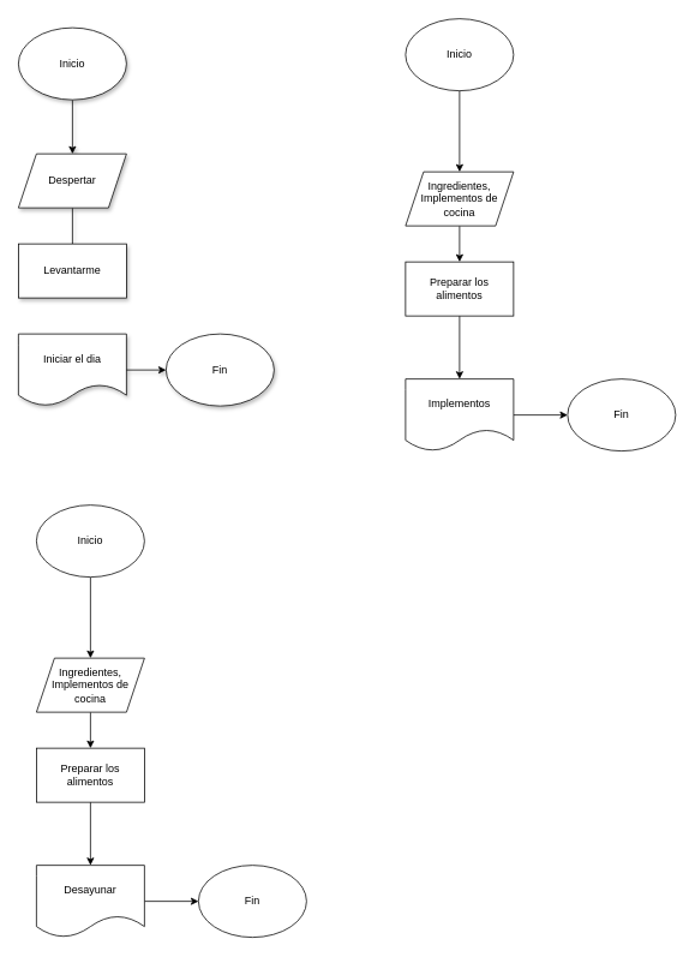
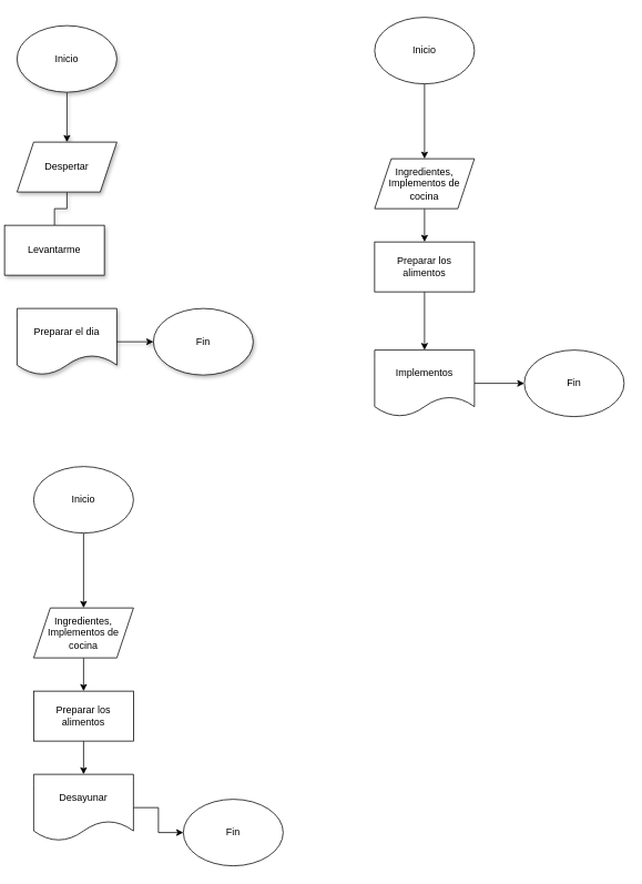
  <mxCell id="0" />
  <mxCell id="1" parent="0" />
  <mxCell id="2" style="edgeStyle=orthogonalEdgeStyle;rounded=0;orthogonalLoop=1;jettySize=auto;html=1;exitX=0.5;exitY=1;exitDx=0;exitDy=0;entryX=0.5;entryY=0;entryDx=0;entryDy=0;shadow=1;" edge="1" parent="1" source="3" target="5"><mxGeometry relative="1" as="geometry" /></mxCell>
  <mxCell id="3" value="Inicio" style="ellipse;whiteSpace=wrap;html=1;shadow=1;" vertex="1" parent="1"><mxGeometry x="20" y="30" width="120" height="80" as="geometry" /></mxCell>
  <mxCell id="4" style="edgeStyle=orthogonalEdgeStyle;rounded=0;orthogonalLoop=1;jettySize=auto;html=1;exitX=0.5;exitY=1;exitDx=0;exitDy=0;entryX=0.5;entryY=0;entryDx=0;entryDy=0;shadow=1;endArrow=none;" edge="1" parent="1" source="5" target="6"><mxGeometry relative="1" as="geometry" /></mxCell>
  <mxCell id="5" value="Despertar" style="shape=parallelogram;perimeter=parallelogramPerimeter;whiteSpace=wrap;html=1;fixedSize=1;shadow=1;" vertex="1" parent="1"><mxGeometry x="20" y="170" width="120" height="60" as="geometry" /></mxCell>
- <mxCell id="6" value="Levantarme" style="rounded=0;whiteSpace=wrap;html=1;shadow=1;" vertex="1" parent="1"><mxGeometry x="20" y="270" width="120" height="60" as="geometry" /></mxCell>
- <mxCell id="7" value="Iniciar el dia" style="shape=document;whiteSpace=wrap;html=1;boundedLbl=1;shadow=1;" vertex="1" parent="1"><mxGeometry x="20" y="370" width="120" height="80" as="geometry" /></mxCell>
+ <mxCell id="6" value="Levantarme" style="rounded=0;whiteSpace=wrap;html=1;shadow=1;" vertex="1" parent="1"><mxGeometry x="5" y="270" width="120" height="60" as="geometry" /></mxCell>
+ <mxCell id="7" value="Preparar el dia" style="shape=document;whiteSpace=wrap;html=1;boundedLbl=1;shadow=1;" vertex="1" parent="1"><mxGeometry x="20" y="370" width="120" height="80" as="geometry" /></mxCell>
  <mxCell id="8" value="Fin" style="ellipse;whiteSpace=wrap;html=1;shadow=1;" vertex="1" parent="1"><mxGeometry x="184" y="370" width="120" height="80" as="geometry" /></mxCell>
  <mxCell id="9" value="" style="endArrow=classic;html=1;rounded=0;exitX=1;exitY=0.5;exitDx=0;exitDy=0;entryX=0;entryY=0.5;entryDx=0;entryDy=0;shadow=1;" edge="1" parent="1" source="7" target="8"><mxGeometry width="50" height="50" relative="1" as="geometry"><mxPoint x="0" y="340" as="sourcePoint" /><mxPoint x="50" y="290" as="targetPoint" /></mxGeometry></mxCell>
  <mxCell id="10" value="" style="edgeStyle=orthogonalEdgeStyle;rounded=0;orthogonalLoop=1;jettySize=auto;html=1;" edge="1" parent="1" source="11" target="13"><mxGeometry relative="1" as="geometry" /></mxCell>
  <mxCell id="11" value="Inicio" style="ellipse;whiteSpace=wrap;html=1;" vertex="1" parent="1"><mxGeometry x="40" y="560" width="120" height="80" as="geometry" /></mxCell>
  <mxCell id="12" style="edgeStyle=orthogonalEdgeStyle;rounded=0;orthogonalLoop=1;jettySize=auto;html=1;exitX=0.5;exitY=1;exitDx=0;exitDy=0;entryX=0.5;entryY=0;entryDx=0;entryDy=0;" edge="1" parent="1" source="13" target="15"><mxGeometry relative="1" as="geometry" /></mxCell>
  <mxCell id="13" value="Ingredientes, Implementos de cocina" style="shape=parallelogram;perimeter=parallelogramPerimeter;whiteSpace=wrap;html=1;fixedSize=1;" vertex="1" parent="1"><mxGeometry x="40" y="730" width="120" height="60" as="geometry" /></mxCell>
  <mxCell id="14" value="" style="edgeStyle=orthogonalEdgeStyle;rounded=0;orthogonalLoop=1;jettySize=auto;html=1;" edge="1" parent="1" source="15" target="17"><mxGeometry relative="1" as="geometry" /></mxCell>
  <mxCell id="15" value="Preparar los alimentos" style="rounded=0;whiteSpace=wrap;html=1;" vertex="1" parent="1"><mxGeometry x="40" y="830" width="120" height="60" as="geometry" /></mxCell>
  <mxCell id="16" style="edgeStyle=orthogonalEdgeStyle;rounded=0;orthogonalLoop=1;jettySize=auto;html=1;exitX=1;exitY=0.5;exitDx=0;exitDy=0;" edge="1" parent="1" source="17" target="18"><mxGeometry relative="1" as="geometry" /></mxCell>
- <mxCell id="17" value="Desayunar" style="shape=document;whiteSpace=wrap;html=1;boundedLbl=1;rounded=0;" vertex="1" parent="1"><mxGeometry x="40" y="960" width="120" height="80" as="geometry" /></mxCell>
+ <mxCell id="17" value="Desayunar" style="shape=document;whiteSpace=wrap;html=1;boundedLbl=1;rounded=0;" vertex="1" parent="1"><mxGeometry x="40" y="930" width="120" height="80" as="geometry" /></mxCell>
  <mxCell id="18" value="Fin" style="ellipse;whiteSpace=wrap;html=1;" vertex="1" parent="1"><mxGeometry x="220" y="960" width="120" height="80" as="geometry" /></mxCell>
  <mxCell id="19" value="" style="edgeStyle=orthogonalEdgeStyle;rounded=0;orthogonalLoop=1;jettySize=auto;html=1;" edge="1" parent="1" source="20" target="22"><mxGeometry relative="1" as="geometry" /></mxCell>
  <mxCell id="20" value="Inicio" style="ellipse;whiteSpace=wrap;html=1;" vertex="1" parent="1"><mxGeometry x="450" y="20" width="120" height="80" as="geometry" /></mxCell>
  <mxCell id="21" style="edgeStyle=orthogonalEdgeStyle;rounded=0;orthogonalLoop=1;jettySize=auto;html=1;exitX=0.5;exitY=1;exitDx=0;exitDy=0;entryX=0.5;entryY=0;entryDx=0;entryDy=0;" edge="1" parent="1" source="22" target="24"><mxGeometry relative="1" as="geometry" /></mxCell>
  <mxCell id="22" value="Ingredientes, Implementos de cocina" style="shape=parallelogram;perimeter=parallelogramPerimeter;whiteSpace=wrap;html=1;fixedSize=1;" vertex="1" parent="1"><mxGeometry x="450" y="190" width="120" height="60" as="geometry" /></mxCell>
  <mxCell id="23" value="" style="edgeStyle=orthogonalEdgeStyle;rounded=0;orthogonalLoop=1;jettySize=auto;html=1;" edge="1" parent="1" source="24" target="26"><mxGeometry relative="1" as="geometry" /></mxCell>
  <mxCell id="24" value="Preparar los alimentos" style="rounded=0;whiteSpace=wrap;html=1;" vertex="1" parent="1"><mxGeometry x="450" y="290" width="120" height="60" as="geometry" /></mxCell>
  <mxCell id="25" style="edgeStyle=orthogonalEdgeStyle;rounded=0;orthogonalLoop=1;jettySize=auto;html=1;exitX=1;exitY=0.5;exitDx=0;exitDy=0;" edge="1" parent="1" source="26" target="27"><mxGeometry relative="1" as="geometry" /></mxCell>
  <mxCell id="26" value="Implementos" style="shape=document;whiteSpace=wrap;html=1;boundedLbl=1;rounded=0;" vertex="1" parent="1"><mxGeometry x="450" y="420" width="120" height="80" as="geometry" /></mxCell>
  <mxCell id="27" value="Fin" style="ellipse;whiteSpace=wrap;html=1;" vertex="1" parent="1"><mxGeometry x="630" y="420" width="120" height="80" as="geometry" /></mxCell>
